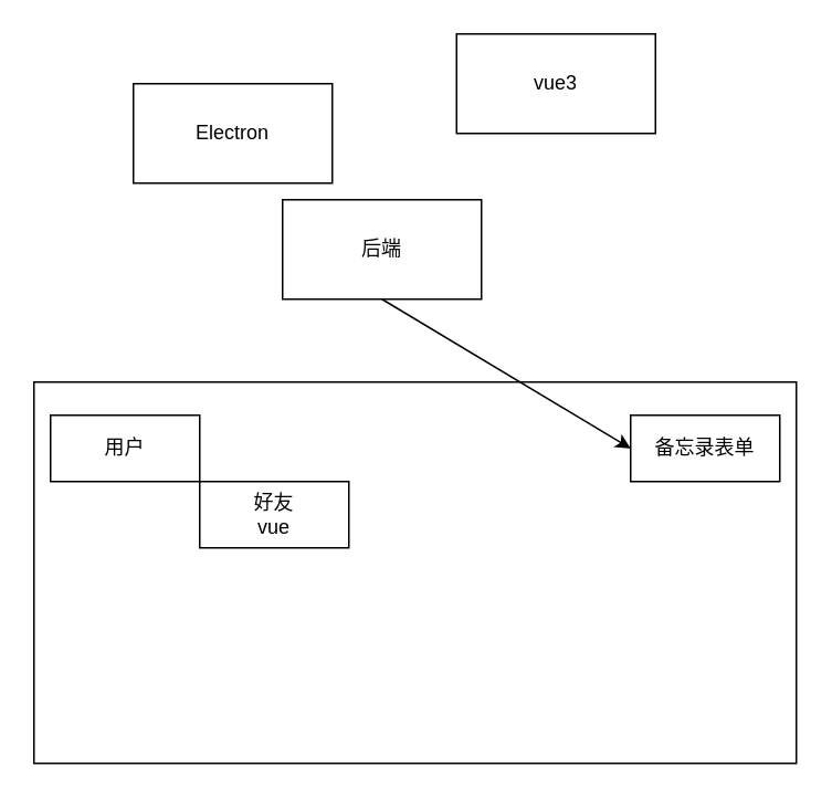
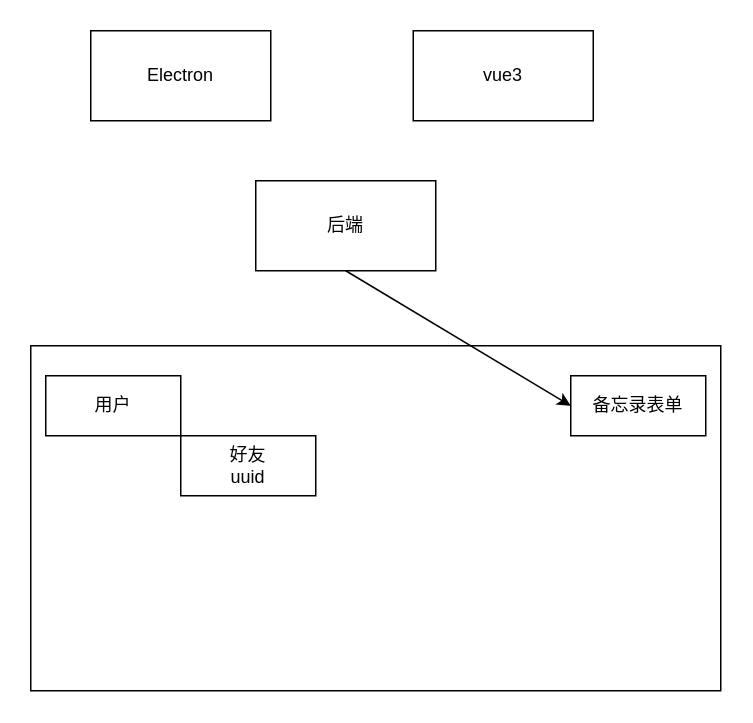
  <mxCell id="0" />
  <mxCell id="1" parent="0" />
  <mxCell id="2" value="" style="rounded=0;whiteSpace=wrap;html=1;" vertex="1" parent="1"><mxGeometry x="20" y="230" width="460" height="230" as="geometry" /></mxCell>
  <mxCell id="3" value="用户" style="rounded=0;whiteSpace=wrap;html=1;" vertex="1" parent="1"><mxGeometry x="30" y="250" width="90" height="40" as="geometry" /></mxCell>
- <mxCell id="4" value="好友&lt;div&gt;vue&lt;/div&gt;" style="rounded=0;whiteSpace=wrap;html=1;" vertex="1" parent="1"><mxGeometry x="120" y="290" width="90" height="40" as="geometry" /></mxCell>
+ <mxCell id="4" value="好友&lt;div&gt;uuid&lt;/div&gt;" style="rounded=0;whiteSpace=wrap;html=1;" vertex="1" parent="1"><mxGeometry x="120" y="290" width="90" height="40" as="geometry" /></mxCell>
  <mxCell id="5" value="备忘录表单" style="rounded=0;whiteSpace=wrap;html=1;" vertex="1" parent="1"><mxGeometry x="380" y="250" width="90" height="40" as="geometry" /></mxCell>
- <mxCell id="6" value="Electron" style="rounded=0;whiteSpace=wrap;html=1;" vertex="1" parent="1"><mxGeometry x="80" y="50" width="120" height="60" as="geometry" /></mxCell>
+ <mxCell id="6" value="Electron" style="rounded=0;whiteSpace=wrap;html=1;" vertex="1" parent="1"><mxGeometry x="60" y="20" width="120" height="60" as="geometry" /></mxCell>
  <mxCell id="7" value="vue3" style="rounded=0;whiteSpace=wrap;html=1;" vertex="1" parent="1"><mxGeometry x="275" y="20" width="120" height="60" as="geometry" /></mxCell>
  <mxCell id="8" value="后端" style="rounded=0;whiteSpace=wrap;html=1;" vertex="1" parent="1"><mxGeometry x="170" y="120" width="120" height="60" as="geometry" /></mxCell>
  <mxCell id="9" value="" style="endArrow=classic;html=1;rounded=0;entryX=0;entryY=0.5;entryDx=0;entryDy=0;exitX=0.5;exitY=1;exitDx=0;exitDy=0;" edge="1" parent="1" source="8" target="5"><mxGeometry width="50" height="50" relative="1" as="geometry"><mxPoint x="210" y="240" as="sourcePoint" /><mxPoint x="160" y="290" as="targetPoint" /></mxGeometry></mxCell>
